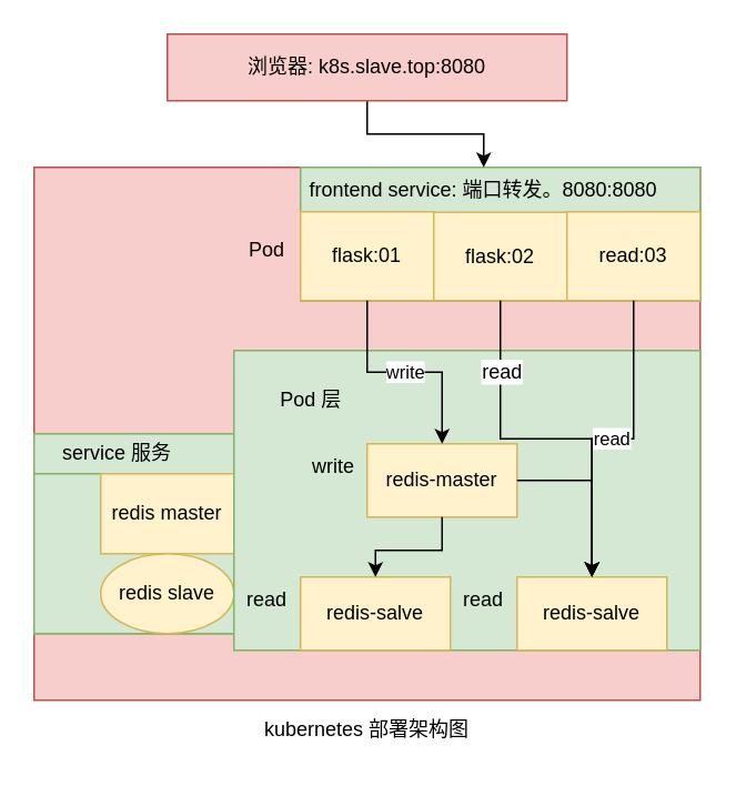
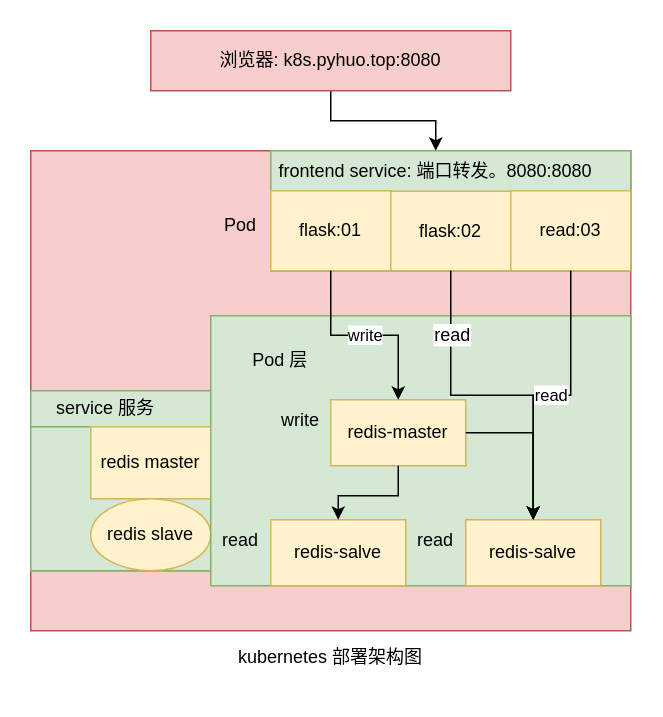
  <mxCell id="0" />
  <mxCell id="1" parent="0" />
  <mxCell id="2" value="" style="group" parent="1" vertex="1" connectable="0"><mxGeometry x="20" y="100" width="400" height="320" as="geometry" /></mxCell>
  <mxCell id="3" value="" style="rounded=0;whiteSpace=wrap;html=1;fillColor=#f8cecc;strokeColor=#b85450;" parent="2" vertex="1"><mxGeometry width="400" height="320" as="geometry" /></mxCell>
  <mxCell id="4" value="" style="group;fillColor=#d5e8d4;strokeColor=#82b366;" parent="2" vertex="1" connectable="0"><mxGeometry y="160" width="120" height="120" as="geometry" /></mxCell>
  <mxCell id="5" value="" style="group" parent="4" vertex="1" connectable="0"><mxGeometry width="120" height="120" as="geometry" /></mxCell>
  <mxCell id="6" value="" style="rounded=0;whiteSpace=wrap;html=1;fillColor=#d5e8d4;strokeColor=#82b366;" parent="5" vertex="1"><mxGeometry y="24" width="120" height="96" as="geometry" /></mxCell>
  <mxCell id="7" value="service 服务" style="text;html=1;strokeColor=none;fillColor=none;align=center;verticalAlign=middle;whiteSpace=wrap;rounded=0;" parent="5" vertex="1"><mxGeometry width="100" height="24" as="geometry" /></mxCell>
  <mxCell id="8" value="redis master" style="rounded=0;whiteSpace=wrap;html=1;fillColor=#fff2cc;strokeColor=#d6b656;" parent="5" vertex="1"><mxGeometry x="40" y="24" width="80" height="48" as="geometry" /></mxCell>
  <mxCell id="9" value="redis slave" style="ellipse;whiteSpace=wrap;html=1;fillColor=#fff2cc;strokeColor=#d6b656;" parent="5" vertex="1"><mxGeometry x="40" y="72" width="80" height="48" as="geometry" /></mxCell>
  <mxCell id="10" value="" style="group" parent="2" vertex="1" connectable="0"><mxGeometry x="160" width="240" height="80" as="geometry" /></mxCell>
  <mxCell id="11" value="" style="group;fillColor=#d5e8d4;strokeColor=#82b366;" parent="10" vertex="1" connectable="0"><mxGeometry width="240" height="80" as="geometry" /></mxCell>
  <mxCell id="12" value="" style="rounded=0;whiteSpace=wrap;html=1;fillColor=#d5e8d4;strokeColor=#82b366;" parent="11" vertex="1"><mxGeometry y="30" width="240" height="50" as="geometry" /></mxCell>
  <mxCell id="13" value="frontend service: 端口转发。8080:8080" style="text;html=1;strokeColor=none;fillColor=none;align=center;verticalAlign=middle;whiteSpace=wrap;rounded=0;" parent="11" vertex="1"><mxGeometry width="220" height="27" as="geometry" /></mxCell>
  <mxCell id="14" value="flask:01" style="rounded=0;whiteSpace=wrap;html=1;fillColor=#fff2cc;strokeColor=#d6b656;" parent="11" vertex="1"><mxGeometry y="26.667" width="80" height="53.333" as="geometry" /></mxCell>
  <mxCell id="15" value="flask:02" style="rounded=0;whiteSpace=wrap;html=1;fillColor=#fff2cc;strokeColor=#d6b656;" parent="11" vertex="1"><mxGeometry x="80" y="27" width="80" height="53" as="geometry" /></mxCell>
  <mxCell id="16" value="read:03" style="rounded=0;whiteSpace=wrap;html=1;fillColor=#fff2cc;strokeColor=#d6b656;" parent="11" vertex="1"><mxGeometry x="160" y="26.667" width="80" height="53.333" as="geometry" /></mxCell>
  <mxCell id="17" value="" style="group" parent="2" vertex="1" connectable="0"><mxGeometry x="120" y="90" width="280" height="180" as="geometry" /></mxCell>
  <mxCell id="18" value="" style="group" parent="17" vertex="1" connectable="0"><mxGeometry y="20" width="280" height="180" as="geometry" /></mxCell>
  <mxCell id="19" value="" style="group;fillColor=#d5e8d4;strokeColor=#82b366;" parent="18" vertex="1" connectable="0"><mxGeometry width="280" height="180" as="geometry" /></mxCell>
  <mxCell id="20" value="Pod 层" style="text;html=1;strokeColor=none;fillColor=none;align=center;verticalAlign=middle;whiteSpace=wrap;rounded=0;" parent="19" vertex="1"><mxGeometry width="93.333" height="60" as="geometry" /></mxCell>
  <mxCell id="21" value="" style="group" parent="19" vertex="1" connectable="0"><mxGeometry x="40" y="56" width="130" height="44" as="geometry" /></mxCell>
  <mxCell id="22" value="redis-master" style="rounded=0;whiteSpace=wrap;html=1;fillColor=#fff2cc;strokeColor=#d6b656;" parent="21" vertex="1"><mxGeometry x="40" width="90" height="44" as="geometry" /></mxCell>
  <mxCell id="23" value="write" style="text;html=1;strokeColor=none;fillColor=none;align=center;verticalAlign=middle;whiteSpace=wrap;rounded=0;" parent="21" vertex="1"><mxGeometry y="4" width="40" height="20" as="geometry" /></mxCell>
  <mxCell id="24" value="" style="group" parent="19" vertex="1" connectable="0"><mxGeometry y="136" width="130" height="44" as="geometry" /></mxCell>
  <mxCell id="25" value="redis-salve" style="rounded=0;whiteSpace=wrap;html=1;fillColor=#fff2cc;strokeColor=#d6b656;" parent="24" vertex="1"><mxGeometry x="40" width="90" height="44" as="geometry" /></mxCell>
  <mxCell id="26" value="read" style="text;html=1;strokeColor=none;fillColor=none;align=center;verticalAlign=middle;whiteSpace=wrap;rounded=0;" parent="24" vertex="1"><mxGeometry y="4" width="40" height="20" as="geometry" /></mxCell>
  <mxCell id="27" style="edgeStyle=orthogonalEdgeStyle;rounded=0;orthogonalLoop=1;jettySize=auto;html=1;exitX=0.5;exitY=1;exitDx=0;exitDy=0;entryX=0.5;entryY=0;entryDx=0;entryDy=0;" parent="19" source="22" target="25" edge="1"><mxGeometry relative="1" as="geometry" /></mxCell>
  <mxCell id="28" value="" style="group" parent="19" vertex="1" connectable="0"><mxGeometry x="130" y="136" width="130" height="44" as="geometry" /></mxCell>
  <mxCell id="29" value="redis-salve" style="rounded=0;whiteSpace=wrap;html=1;fillColor=#fff2cc;strokeColor=#d6b656;" parent="28" vertex="1"><mxGeometry x="40" width="90" height="44" as="geometry" /></mxCell>
  <mxCell id="30" value="read" style="text;html=1;strokeColor=none;fillColor=none;align=center;verticalAlign=middle;whiteSpace=wrap;rounded=0;" parent="28" vertex="1"><mxGeometry y="4" width="40" height="20" as="geometry" /></mxCell>
  <mxCell id="31" style="edgeStyle=orthogonalEdgeStyle;rounded=0;orthogonalLoop=1;jettySize=auto;html=1;exitX=1;exitY=0.5;exitDx=0;exitDy=0;entryX=0.5;entryY=0;entryDx=0;entryDy=0;" parent="19" source="22" target="29" edge="1"><mxGeometry relative="1" as="geometry" /></mxCell>
  <mxCell id="32" value="write" style="edgeStyle=orthogonalEdgeStyle;rounded=0;orthogonalLoop=1;jettySize=auto;html=1;exitX=0.5;exitY=1;exitDx=0;exitDy=0;entryX=0.5;entryY=0;entryDx=0;entryDy=0;" parent="2" source="14" target="22" edge="1"><mxGeometry relative="1" as="geometry" /></mxCell>
  <mxCell id="33" style="edgeStyle=orthogonalEdgeStyle;rounded=0;orthogonalLoop=1;jettySize=auto;html=1;exitX=0.5;exitY=1;exitDx=0;exitDy=0;entryX=0.5;entryY=0;entryDx=0;entryDy=0;" parent="2" source="15" target="29" edge="1"><mxGeometry relative="1" as="geometry" /></mxCell>
  <mxCell id="34" value="read" style="text;html=1;resizable=0;points=[];align=center;verticalAlign=middle;labelBackgroundColor=#ffffff;" parent="33" vertex="1" connectable="0"><mxGeometry x="-0.621" relative="1" as="geometry"><mxPoint as="offset" /></mxGeometry></mxCell>
  <mxCell id="35" value="read" style="edgeStyle=orthogonalEdgeStyle;rounded=0;orthogonalLoop=1;jettySize=auto;html=1;exitX=0.5;exitY=1;exitDx=0;exitDy=0;entryX=0.5;entryY=0;entryDx=0;entryDy=0;" parent="2" source="16" target="29" edge="1"><mxGeometry relative="1" as="geometry" /></mxCell>
  <mxCell id="36" value="Pod" style="text;html=1;strokeColor=none;fillColor=none;align=center;verticalAlign=middle;whiteSpace=wrap;rounded=0;" parent="2" vertex="1"><mxGeometry x="120" y="40" width="40" height="20" as="geometry" /></mxCell>
  <mxCell id="37" style="edgeStyle=orthogonalEdgeStyle;rounded=0;orthogonalLoop=1;jettySize=auto;html=1;exitX=0.5;exitY=1;exitDx=0;exitDy=0;" parent="1" source="38" target="13" edge="1"><mxGeometry relative="1" as="geometry" /></mxCell>
- <mxCell id="38" value="浏览器: k8s.slave.top:8080" style="rounded=0;whiteSpace=wrap;html=1;fillColor=#f8cecc;strokeColor=#b85450;" parent="1" vertex="1"><mxGeometry x="100" y="20" width="240" height="40" as="geometry" /></mxCell>
+ <mxCell id="38" value="浏览器: k8s.pyhuo.top:8080" style="rounded=0;whiteSpace=wrap;html=1;fillColor=#f8cecc;strokeColor=#b85450;" parent="1" vertex="1"><mxGeometry x="100" y="20" width="240" height="40" as="geometry" /></mxCell>
  <mxCell id="39" value="kubernetes 部署架构图&lt;br&gt;" style="text;html=1;strokeColor=none;fillColor=none;align=center;verticalAlign=middle;whiteSpace=wrap;rounded=0;" parent="1" vertex="1"><mxGeometry x="140" y="419.944" width="160" height="35.556" as="geometry" /></mxCell>
